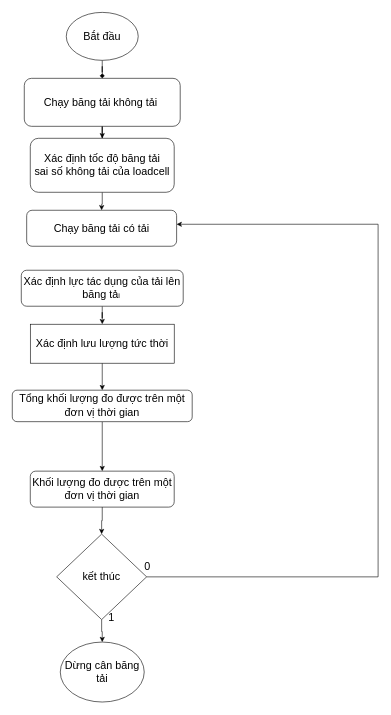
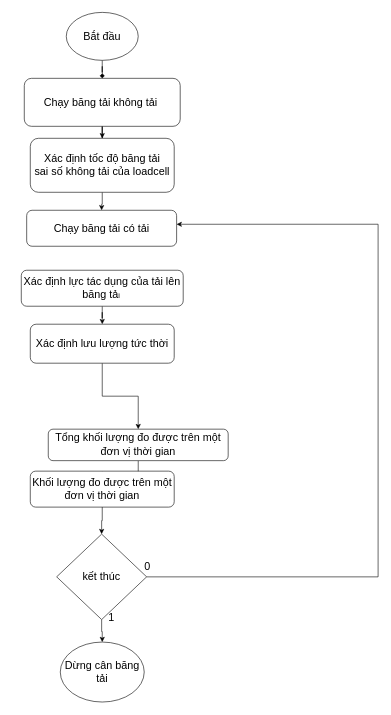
  <mxCell id="0" />
  <mxCell id="1" parent="0" />
  <mxCell id="2" value="" style="edgeStyle=orthogonalEdgeStyle;rounded=0;orthogonalLoop=1;jettySize=auto;html=1;" edge="1" parent="1" source="3" target="7"><mxGeometry relative="1" as="geometry" /></mxCell>
  <mxCell id="3" value="&lt;font style=&quot;font-size: 18px;&quot;&gt;Chạy băng tải không tải&amp;nbsp;&lt;/font&gt;" style="rounded=1;whiteSpace=wrap;html=1;fontSize=12;glass=0;strokeWidth=1;shadow=0;" parent="1" vertex="1"><mxGeometry x="40" y="130" width="260" height="80" as="geometry" /></mxCell>
  <mxCell id="4" value="" style="edgeStyle=orthogonalEdgeStyle;rounded=0;orthogonalLoop=1;jettySize=auto;html=1;endArrow=diamond;" edge="1" parent="1" source="5" target="3"><mxGeometry relative="1" as="geometry" /></mxCell>
  <mxCell id="5" value="&lt;font style=&quot;font-size: 18px;&quot;&gt;Bắt đầu&lt;/font&gt;" style="ellipse;whiteSpace=wrap;html=1;" vertex="1" parent="1"><mxGeometry x="110" y="20" width="120" height="80" as="geometry" /></mxCell>
  <mxCell id="6" value="" style="edgeStyle=orthogonalEdgeStyle;rounded=0;orthogonalLoop=1;jettySize=auto;html=1;" edge="1" parent="1" source="7" target="21"><mxGeometry relative="1" as="geometry" /></mxCell>
  <mxCell id="7" value="&lt;font style=&quot;font-size: 18px;&quot;&gt;Xác định tốc độ băng tải&lt;br&gt;sai số không tải của loadcell&lt;br&gt;&lt;/font&gt;" style="whiteSpace=wrap;html=1;rounded=1;glass=0;strokeWidth=1;shadow=0;" vertex="1" parent="1"><mxGeometry x="50" y="230" width="240" height="90" as="geometry" /></mxCell>
  <mxCell id="8" value="" style="edgeStyle=orthogonalEdgeStyle;rounded=0;orthogonalLoop=1;jettySize=auto;html=1;" edge="1" parent="1" source="9" target="11"><mxGeometry relative="1" as="geometry" /></mxCell>
- <mxCell id="9" value="&lt;font style=&quot;font-size: 18px;&quot;&gt;Xác định lưu lượng tức thời&lt;/font&gt;" style="whiteSpace=wrap;html=1;glass=0;strokeWidth=1;shadow=0;rounded=0;" vertex="1" parent="1"><mxGeometry x="50" y="540" width="240" height="65" as="geometry" /></mxCell>
+ <mxCell id="9" value="&lt;font style=&quot;font-size: 18px;&quot;&gt;Xác định lưu lượng tức thời&lt;/font&gt;" style="whiteSpace=wrap;html=1;rounded=1;glass=0;strokeWidth=1;shadow=0;" vertex="1" parent="1"><mxGeometry x="50" y="540" width="240" height="65" as="geometry" /></mxCell>
  <mxCell id="10" value="" style="edgeStyle=orthogonalEdgeStyle;rounded=0;orthogonalLoop=1;jettySize=auto;html=1;" edge="1" parent="1" source="11" target="13"><mxGeometry relative="1" as="geometry" /></mxCell>
- <mxCell id="11" value="&lt;font style=&quot;font-size: 18px;&quot;&gt;Tổng khối lượng đo được trên một đơn vị thời gian&lt;/font&gt;" style="whiteSpace=wrap;html=1;rounded=1;glass=0;strokeWidth=1;shadow=0;" vertex="1" parent="1"><mxGeometry x="20" y="650" width="300" height="52.5" as="geometry" /></mxCell>
+ <mxCell id="11" value="&lt;font style=&quot;font-size: 18px;&quot;&gt;Tổng khối lượng đo được trên một đơn vị thời gian&lt;/font&gt;" style="whiteSpace=wrap;html=1;rounded=1;glass=0;strokeWidth=1;shadow=0;" vertex="1" parent="1"><mxGeometry x="80" y="715" width="300" height="52.5" as="geometry" /></mxCell>
  <mxCell id="12" value="" style="edgeStyle=orthogonalEdgeStyle;rounded=0;orthogonalLoop=1;jettySize=auto;html=1;" edge="1" parent="1" source="13" target="18"><mxGeometry relative="1" as="geometry" /></mxCell>
  <mxCell id="13" value="&lt;font style=&quot;font-size: 18px;&quot;&gt;Khối lượng đo được trên một đơn vị thời gian&lt;/font&gt;" style="whiteSpace=wrap;html=1;rounded=1;glass=0;strokeWidth=1;shadow=0;" vertex="1" parent="1"><mxGeometry x="50" y="785" width="240" height="60" as="geometry" /></mxCell>
  <mxCell id="14" value="" style="edgeStyle=orthogonalEdgeStyle;rounded=0;orthogonalLoop=1;jettySize=auto;html=1;" edge="1" parent="1" source="15" target="9"><mxGeometry relative="1" as="geometry" /></mxCell>
  <mxCell id="15" value="&lt;font style=&quot;font-size: 18px;&quot;&gt;Xác định lực tác dụng của tải lên băng tả&lt;/font&gt;i&amp;nbsp;" style="rounded=1;whiteSpace=wrap;html=1;" vertex="1" parent="1"><mxGeometry x="35" y="450" width="270" height="60" as="geometry" /></mxCell>
  <mxCell id="16" value="" style="edgeStyle=orthogonalEdgeStyle;rounded=0;orthogonalLoop=1;jettySize=auto;html=1;" edge="1" parent="1" source="18" target="19"><mxGeometry relative="1" as="geometry" /></mxCell>
  <mxCell id="17" style="edgeStyle=orthogonalEdgeStyle;rounded=0;orthogonalLoop=1;jettySize=auto;html=1;entryX=1;entryY=0.389;entryDx=0;entryDy=0;entryPerimeter=0;" edge="1" parent="1" source="18" target="21"><mxGeometry relative="1" as="geometry"><mxPoint x="620" y="810" as="targetPoint" /><Array as="points"><mxPoint x="630" y="961" /><mxPoint x="630" y="373" /></Array></mxGeometry></mxCell>
  <mxCell id="18" value="&lt;span style=&quot;font-size: 18px;&quot;&gt;kết thúc&lt;/span&gt;" style="rhombus;whiteSpace=wrap;html=1;" vertex="1" parent="1"><mxGeometry x="94" y="890" width="150" height="142.5" as="geometry" /></mxCell>
  <mxCell id="19" value="&lt;span style=&quot;font-size: 18px;&quot;&gt;Dừng cân băng tải&lt;/span&gt;" style="ellipse;whiteSpace=wrap;html=1;" vertex="1" parent="1"><mxGeometry x="100" y="1070" width="140" height="100" as="geometry" /></mxCell>
  <mxCell id="20" value="&lt;font style=&quot;font-size: 18px;&quot;&gt;1&lt;/font&gt;" style="text;html=1;align=center;verticalAlign=middle;resizable=0;points=[];autosize=1;strokeColor=none;fillColor=none;" vertex="1" parent="1"><mxGeometry x="170" y="1010" width="30" height="40" as="geometry" /></mxCell>
  <mxCell id="21" value="&lt;font style=&quot;font-size: 18px;&quot;&gt;Chạy băng tải có tải&lt;/font&gt;" style="rounded=1;whiteSpace=wrap;html=1;fontSize=12;glass=0;strokeWidth=1;shadow=0;" vertex="1" parent="1"><mxGeometry x="44" y="350" width="250" height="60" as="geometry" /></mxCell>
  <mxCell id="22" value="&lt;font style=&quot;font-size: 18px;&quot;&gt;0&lt;/font&gt;" style="text;html=1;align=center;verticalAlign=middle;resizable=0;points=[];autosize=1;strokeColor=none;fillColor=none;" vertex="1" parent="1"><mxGeometry x="230" y="925" width="30" height="40" as="geometry" /></mxCell>
